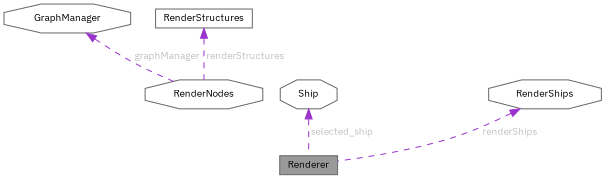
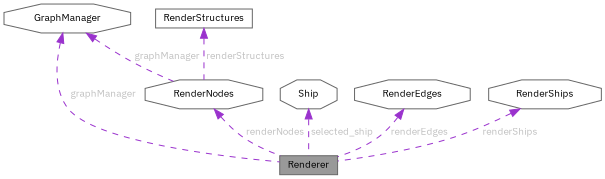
  digraph {
    fontname="IBM Plex Sans"
    node [color=gray40 fillcolor=white fontname="IBM Plex Sans" fontsize=10 shape=octagon style=filled]
    edge [color=darkorchid3 dir=back fontcolor=grey fontname="IBM Plex Sans" fontsize=10 labelfontname=Helvetica labelfontsize=10 style=dashed]
    n1 [fillcolor=grey60 fontcolor=black height=0.2 label=Renderer shape=box width=0.4]
    n2 [height=0.2 label=GraphManager width=0.4]
    n3 [height=0.2 label=RenderNodes width=0.4]
    n4 [height=0.2 label=Ship width=0.4]
+   n5 [height=0.2 label=RenderEdges width=0.4]
    n6 [height=0.2 label=RenderShips width=0.4]
    n7 [height=0.2 label=RenderStructures shape=box width=0.4]
+   n2 -> n1 [label=" graphManager"]
    n2 -> n3 [label=" graphManager"]
+   n3 -> n1 [label=" renderNodes"]
    n4 -> n1 [label=" selected_ship"]
+   n5 -> n1 [label=" renderEdges"]
    n6 -> n1 [label=" renderShips"]
    n7 -> n3 [label=" renderStructures"]
  }
